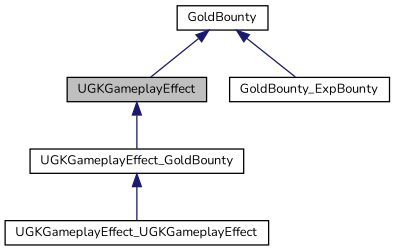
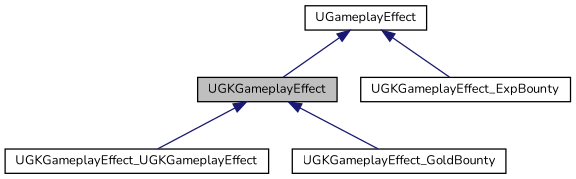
  digraph {
    fontname=Nunito
    node [color=black fillcolor=white fontname=Nunito fontsize=10 shape=record style=filled]
    edge [color=midnightblue dir=back fontname=Nunito fontsize=10 labelfontname=Helvetica labelfontsize=10 style=solid]
    n1 [fillcolor=grey75 fontcolor=black height=0.2 label=UGKGameplayEffect width=0.4]
    n2 [height=0.2 label=UGKGameplayEffect_UGKGameplayEffect width=0.4]
    n3 [height=0.2 label=UGKGameplayEffect_GoldBounty width=0.4]
-   n4 [height=0.2 label=GoldBounty_ExpBounty width=0.4]
-   n5 [height=0.2 label=GoldBounty width=0.4]
-   n3 -> n2
+   n4 [height=0.2 label=UGKGameplayEffect_ExpBounty width=0.4]
+   n5 [height=0.2 label=UGameplayEffect width=0.4]
+   n1 -> n2
    n1 -> n3
    n5 -> n1
    n5 -> n4
  }
